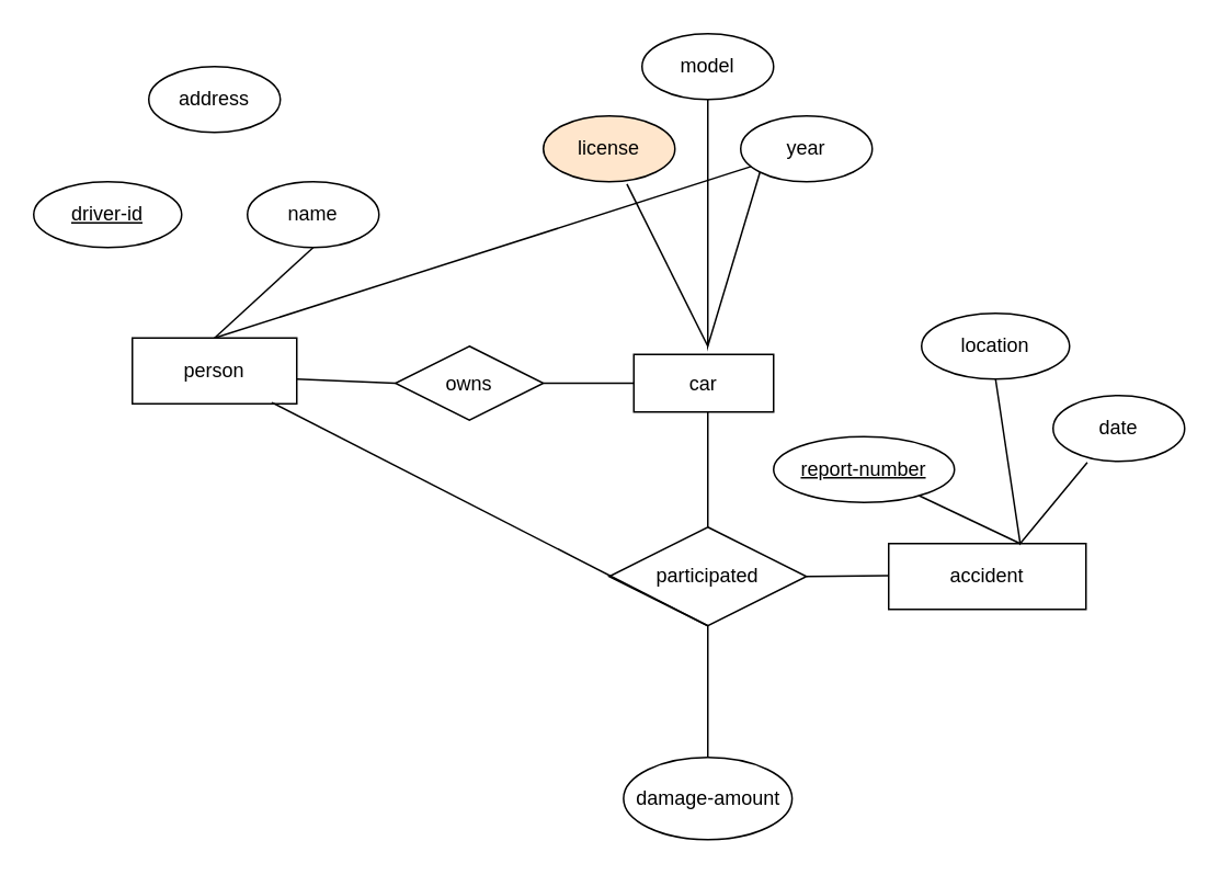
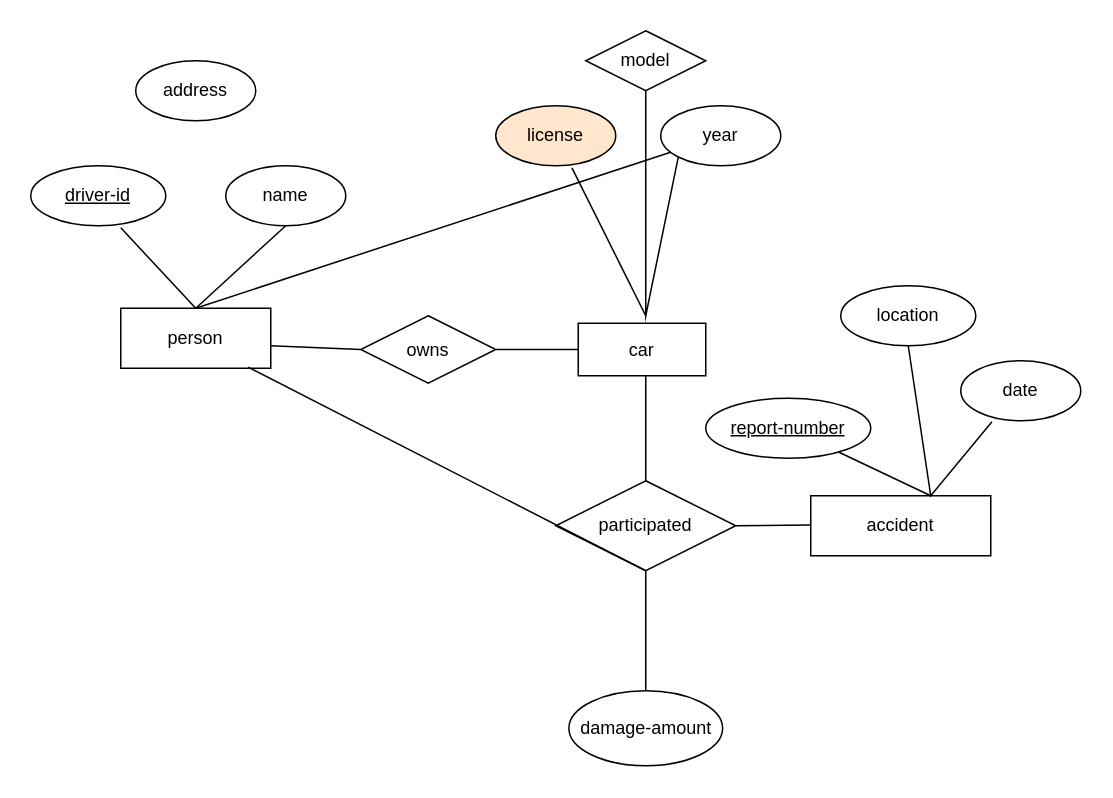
  <mxCell id="0" />
  <mxCell id="1" parent="0" />
  <mxCell id="2" value="person" style="whiteSpace=wrap;html=1;align=center;" vertex="1" parent="1"><mxGeometry x="80" y="205" width="100" height="40" as="geometry" /></mxCell>
  <mxCell id="3" value="car" style="whiteSpace=wrap;html=1;align=center;" vertex="1" parent="1"><mxGeometry x="385" y="215" width="85" height="35" as="geometry" /></mxCell>
  <mxCell id="4" value="damage-amount" style="ellipse;whiteSpace=wrap;html=1;align=center;" vertex="1" parent="1"><mxGeometry x="378.75" y="460" width="102.5" height="50" as="geometry" /></mxCell>
  <mxCell id="5" value="participated" style="shape=rhombus;perimeter=rhombusPerimeter;whiteSpace=wrap;html=1;align=center;" vertex="1" parent="1"><mxGeometry x="370" y="320" width="120" height="60" as="geometry" /></mxCell>
  <mxCell id="6" value="owns" style="shape=rhombus;perimeter=rhombusPerimeter;whiteSpace=wrap;html=1;align=center;" vertex="1" parent="1"><mxGeometry x="240" y="210" width="90" height="45" as="geometry" /></mxCell>
  <mxCell id="7" value="accident" style="whiteSpace=wrap;html=1;align=center;" vertex="1" parent="1"><mxGeometry x="540" y="330" width="120" height="40" as="geometry" /></mxCell>
  <mxCell id="8" value="address" style="ellipse;whiteSpace=wrap;html=1;align=center;" vertex="1" parent="1"><mxGeometry x="90" y="40" width="80" height="40" as="geometry" /></mxCell>
  <mxCell id="9" value="name" style="ellipse;whiteSpace=wrap;html=1;align=center;" vertex="1" parent="1"><mxGeometry x="150" y="110" width="80" height="40" as="geometry" /></mxCell>
  <mxCell id="10" value="license" style="ellipse;whiteSpace=wrap;html=1;align=center;fillColor=#ffe6cc;" vertex="1" parent="1"><mxGeometry x="330" y="70" width="80" height="40" as="geometry" /></mxCell>
- <mxCell id="11" value="model" style="ellipse;whiteSpace=wrap;html=1;align=center;" vertex="1" parent="1"><mxGeometry x="390" y="20" width="80" height="40" as="geometry" /></mxCell>
- <mxCell id="12" value="year" style="ellipse;whiteSpace=wrap;html=1;align=center;" vertex="1" parent="1"><mxGeometry x="450" y="70" width="80" height="40" as="geometry" /></mxCell>
+ <mxCell id="11" value="model" style="rhombus;whiteSpace=wrap;html=1;align=center;" vertex="1" parent="1"><mxGeometry x="390" y="20" width="80" height="40" as="geometry" /></mxCell>
+ <mxCell id="12" value="year" style="ellipse;whiteSpace=wrap;html=1;align=center;" vertex="1" parent="1"><mxGeometry x="440" y="70" width="80" height="40" as="geometry" /></mxCell>
  <mxCell id="13" value="report-number" style="ellipse;whiteSpace=wrap;html=1;align=center;fontStyle=4;" vertex="1" parent="1"><mxGeometry x="470" y="265" width="110" height="40" as="geometry" /></mxCell>
  <mxCell id="14" value="driver-id" style="ellipse;whiteSpace=wrap;html=1;align=center;fontStyle=4;" vertex="1" parent="1"><mxGeometry x="20" y="110" width="90" height="40" as="geometry" /></mxCell>
  <mxCell id="15" value="location" style="ellipse;whiteSpace=wrap;html=1;align=center;" vertex="1" parent="1"><mxGeometry x="560" y="190" width="90" height="40" as="geometry" /></mxCell>
  <mxCell id="16" value="date" style="ellipse;whiteSpace=wrap;html=1;align=center;" vertex="1" parent="1"><mxGeometry x="640" y="240" width="80" height="40" as="geometry" /></mxCell>
  <mxCell id="17" value="" style="endArrow=none;html=1;rounded=0;entryX=0.5;entryY=0;entryDx=0;entryDy=0;exitX=0.5;exitY=1;exitDx=0;exitDy=0;" edge="1" parent="1" source="5" target="4"><mxGeometry relative="1" as="geometry"><mxPoint x="240" y="380" as="sourcePoint" /><mxPoint x="400" y="380" as="targetPoint" /></mxGeometry></mxCell>
  <mxCell id="18" value="" style="endArrow=none;html=1;rounded=0;entryX=0.5;entryY=1;entryDx=0;entryDy=0;exitX=0.848;exitY=0.98;exitDx=0;exitDy=0;exitPerimeter=0;" edge="1" parent="1" source="2" target="5"><mxGeometry relative="1" as="geometry"><mxPoint x="210" y="349.5" as="sourcePoint" /><mxPoint x="370" y="349.5" as="targetPoint" /></mxGeometry></mxCell>
  <mxCell id="19" value="" style="endArrow=none;html=1;rounded=0;" edge="1" parent="1"><mxGeometry relative="1" as="geometry"><mxPoint x="490" y="350" as="sourcePoint" /><mxPoint x="540" y="349.5" as="targetPoint" /></mxGeometry></mxCell>
  <mxCell id="20" value="" style="endArrow=none;html=1;rounded=0;" edge="1" parent="1" source="13"><mxGeometry relative="1" as="geometry"><mxPoint x="450" y="330" as="sourcePoint" /><mxPoint x="620" y="330" as="targetPoint" /></mxGeometry></mxCell>
  <mxCell id="21" value="" style="endArrow=none;html=1;rounded=0;entryX=0.5;entryY=1;entryDx=0;entryDy=0;exitX=0.26;exitY=1.015;exitDx=0;exitDy=0;exitPerimeter=0;" edge="1" parent="1" source="16" target="15"><mxGeometry relative="1" as="geometry"><mxPoint x="330" y="240" as="sourcePoint" /><mxPoint x="490" y="240" as="targetPoint" /><Array as="points"><mxPoint x="620" y="330" /></Array></mxGeometry></mxCell>
  <mxCell id="22" value="" style="endArrow=none;html=1;rounded=0;exitX=0.5;exitY=1;exitDx=0;exitDy=0;entryX=0;entryY=1;entryDx=0;entryDy=0;" edge="1" parent="1" source="11" target="12"><mxGeometry relative="1" as="geometry"><mxPoint x="330" y="240" as="sourcePoint" /><mxPoint x="490" y="240" as="targetPoint" /><Array as="points"><mxPoint x="430" y="210" /></Array></mxGeometry></mxCell>
  <mxCell id="23" value="" style="endArrow=none;html=1;rounded=0;exitX=0.635;exitY=1.035;exitDx=0;exitDy=0;exitPerimeter=0;" edge="1" parent="1" source="10"><mxGeometry relative="1" as="geometry"><mxPoint x="330" y="240" as="sourcePoint" /><mxPoint x="430" y="210" as="targetPoint" /></mxGeometry></mxCell>
  <mxCell id="24" value="" style="endArrow=none;html=1;rounded=0;entryX=0.5;entryY=0;entryDx=0;entryDy=0;" edge="1" parent="1" target="5"><mxGeometry relative="1" as="geometry"><mxPoint x="430" y="250" as="sourcePoint" /><mxPoint x="490" y="240" as="targetPoint" /></mxGeometry></mxCell>
  <mxCell id="25" value="" style="endArrow=none;html=1;rounded=0;exitX=1;exitY=0.5;exitDx=0;exitDy=0;entryX=0;entryY=0.5;entryDx=0;entryDy=0;" edge="1" parent="1" source="6" target="3"><mxGeometry relative="1" as="geometry"><mxPoint x="330" y="240" as="sourcePoint" /><mxPoint x="490" y="240" as="targetPoint" /></mxGeometry></mxCell>
  <mxCell id="26" value="" style="line;strokeWidth=1;rotatable=0;dashed=0;labelPosition=right;align=left;verticalAlign=middle;spacingTop=0;spacingLeft=6;points=[];portConstraint=eastwest;" vertex="1" parent="1"><mxGeometry x="380" y="250" width="60" as="geometry" /></mxCell>
  <mxCell id="27" value="" style="endArrow=none;html=1;rounded=0;exitX=0;exitY=0.5;exitDx=0;exitDy=0;" edge="1" parent="1" source="6"><mxGeometry relative="1" as="geometry"><mxPoint x="210" y="220" as="sourcePoint" /><mxPoint x="180" y="230" as="targetPoint" /></mxGeometry></mxCell>
  <mxCell id="28" value="" style="endArrow=none;html=1;rounded=0;exitX=0.5;exitY=0;exitDx=0;exitDy=0;" edge="1" parent="1" source="2" target="12"><mxGeometry relative="1" as="geometry"><mxPoint x="330" y="240" as="sourcePoint" /><mxPoint x="490" y="240" as="targetPoint" /></mxGeometry></mxCell>
  <mxCell id="29" value="" style="endArrow=none;html=1;rounded=0;exitX=0.5;exitY=0;exitDx=0;exitDy=0;entryX=0.5;entryY=1;entryDx=0;entryDy=0;" edge="1" parent="1" source="2" target="9"><mxGeometry relative="1" as="geometry"><mxPoint x="330" y="240" as="sourcePoint" /><mxPoint x="490" y="240" as="targetPoint" /></mxGeometry></mxCell>
+ <mxCell id="30" value="" style="endArrow=none;html=1;rounded=0;exitX=0.5;exitY=0;exitDx=0;exitDy=0;entryX=0.667;entryY=1.035;entryDx=0;entryDy=0;entryPerimeter=0;" edge="1" parent="1" source="2" target="14"><mxGeometry relative="1" as="geometry"><mxPoint x="130" y="200" as="sourcePoint" /><mxPoint x="490" y="240" as="targetPoint" /></mxGeometry></mxCell>
